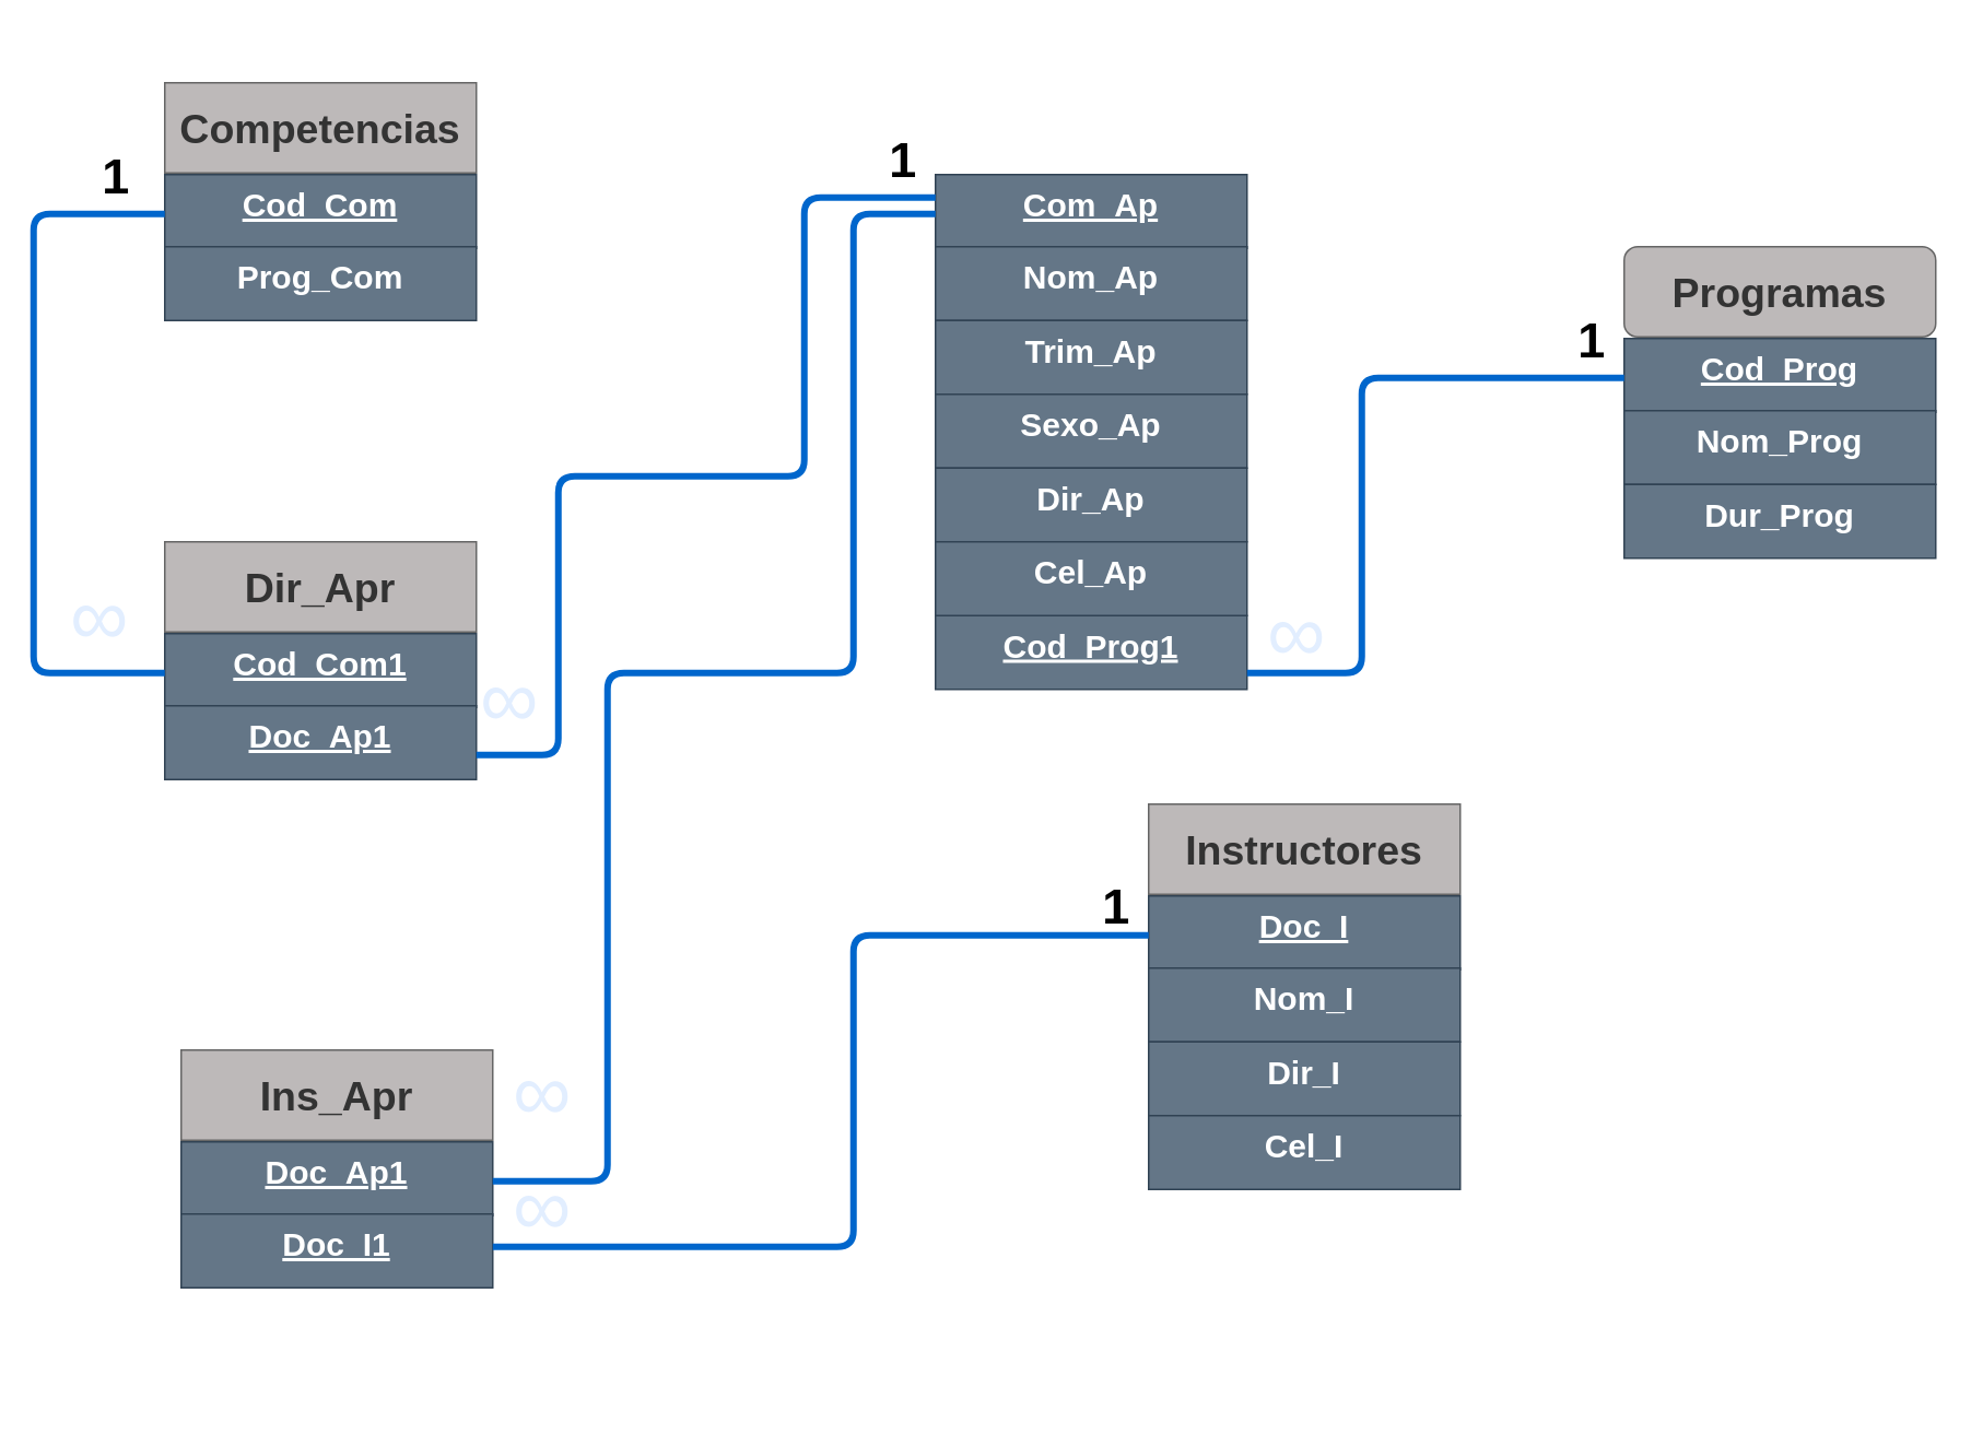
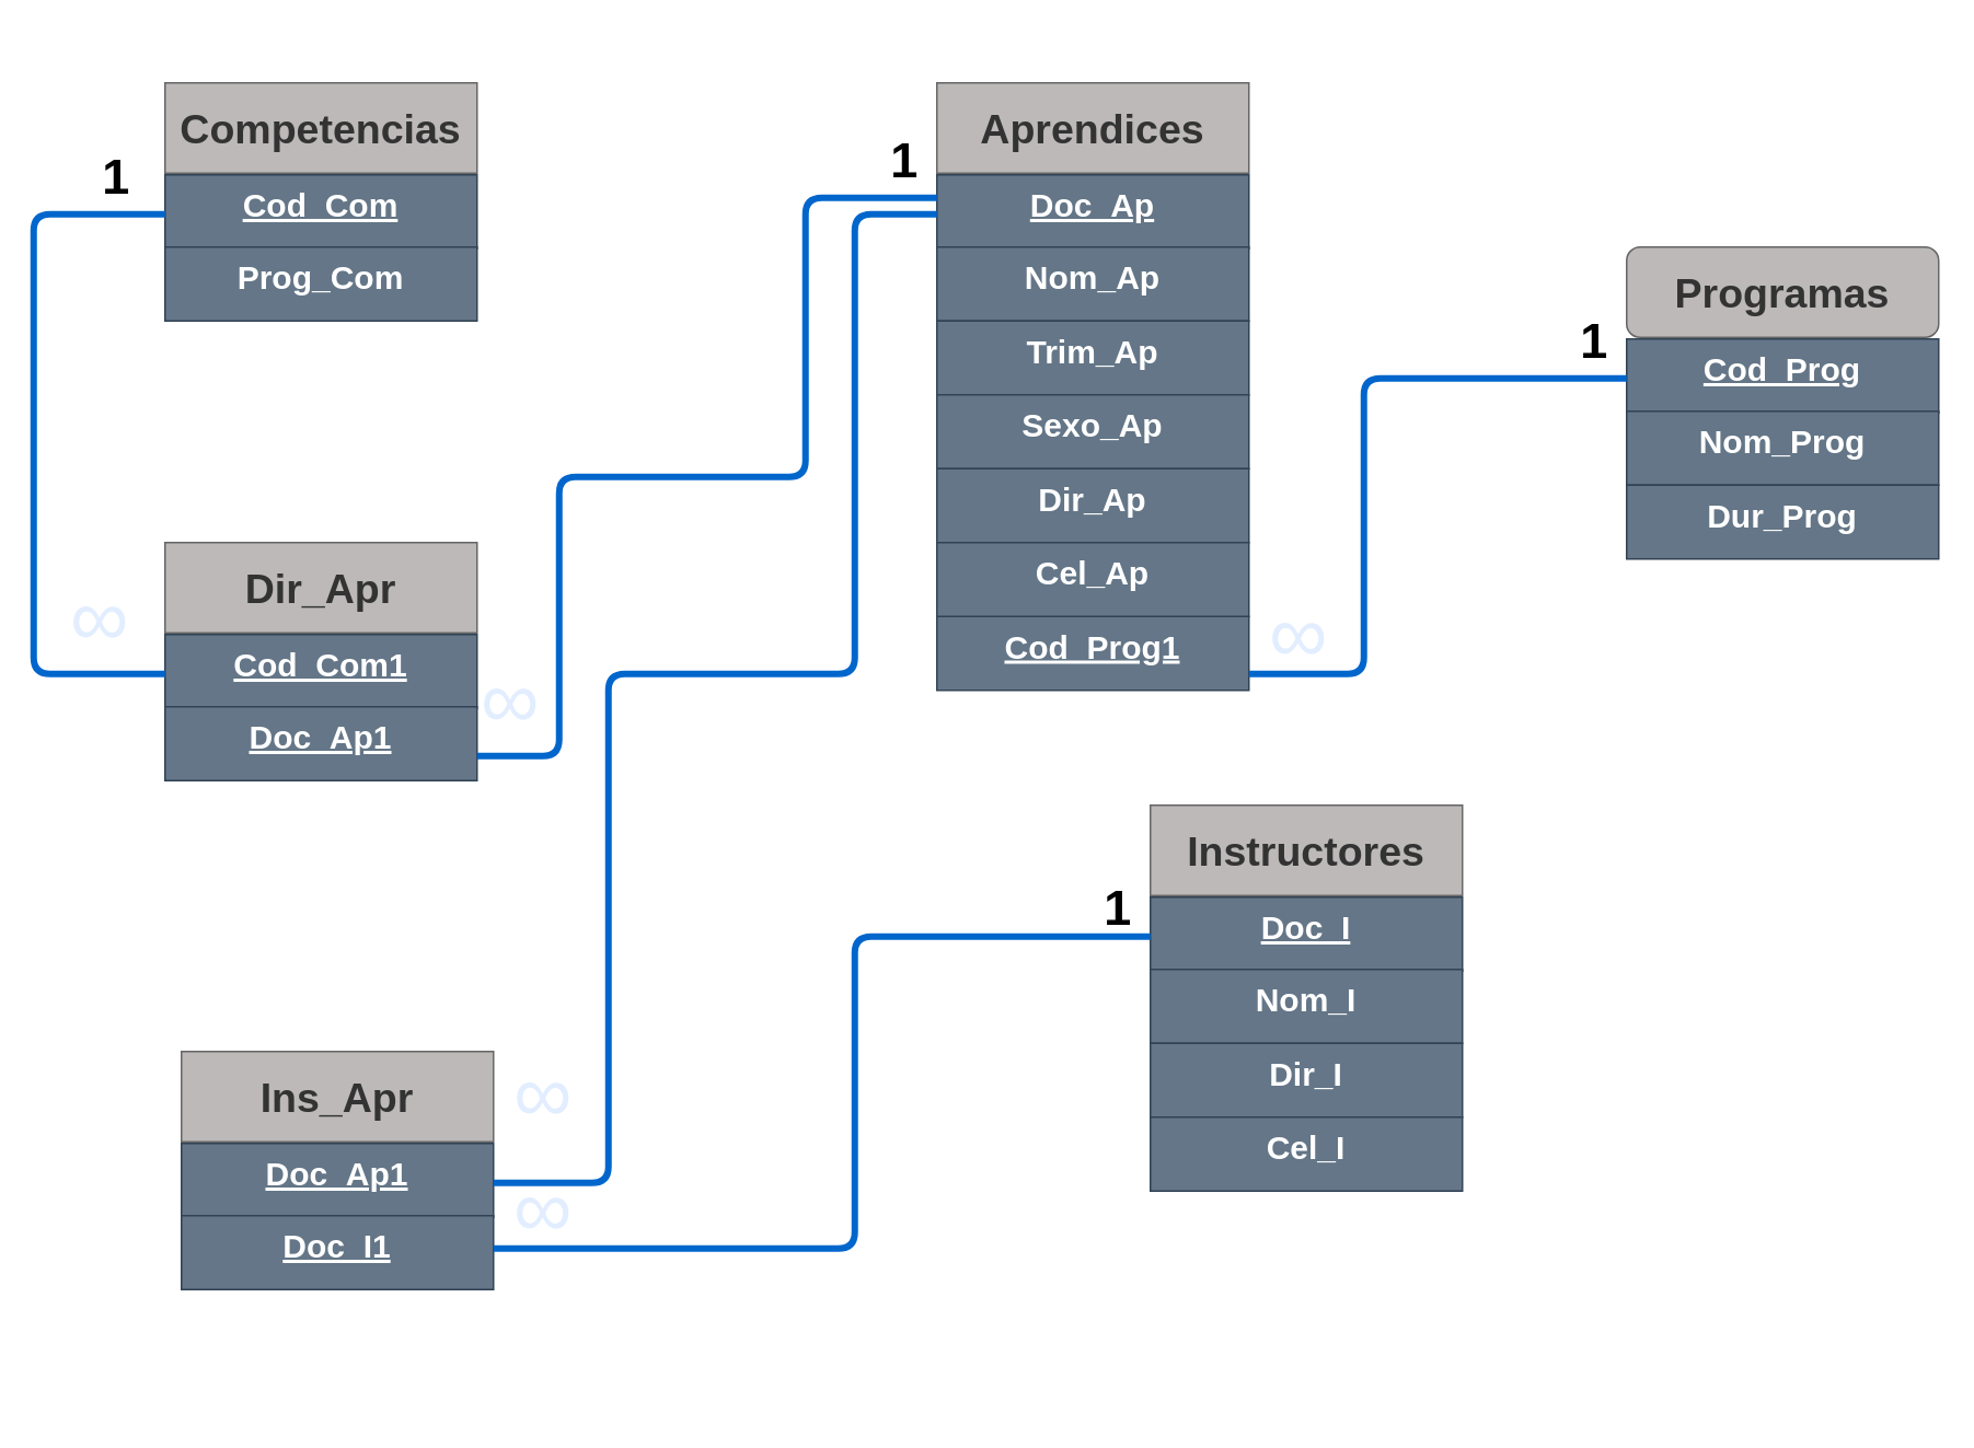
  <mxCell id="0" />
  <mxCell id="1" parent="0" />
  <mxCell id="2" value="" style="group" vertex="1" connectable="0" parent="1"><mxGeometry x="100" y="50" width="190" height="145" as="geometry" /></mxCell>
  <mxCell id="3" value="Cod_Com" style="group;fillColor=#647687;fontColor=#ffffff;strokeColor=#314354;container=0;fontStyle=5;fontSize=20;" vertex="1" connectable="0" parent="2"><mxGeometry y="56" width="190" height="45" as="geometry" /></mxCell>
  <mxCell id="4" value="&lt;h1&gt;&lt;font style=&quot;font-size: 25px;&quot;&gt;Competencias&lt;/font&gt;&lt;/h1&gt;" style="rounded=0;whiteSpace=wrap;html=1;container=0;fillColor=#BDB9B9;strokeColor=#666666;fontColor=#333333;" vertex="1" parent="2"><mxGeometry width="190" height="55" as="geometry" /></mxCell>
  <mxCell id="5" value="Prog_Com" style="group;fillColor=#647687;fontColor=#ffffff;strokeColor=#314354;container=0;fontStyle=1;fontSize=20;" vertex="1" connectable="0" parent="2"><mxGeometry y="100" width="190" height="45" as="geometry" /></mxCell>
  <mxCell id="6" value="" style="group" vertex="1" connectable="0" parent="1"><mxGeometry x="100" y="330" width="190" height="145" as="geometry" /></mxCell>
  <mxCell id="7" value="Cod_Com1" style="group;fillColor=#647687;fontColor=#ffffff;strokeColor=#314354;container=0;fontStyle=5;fontSize=20;" vertex="1" connectable="0" parent="6"><mxGeometry y="56" width="190" height="45" as="geometry" /></mxCell>
  <mxCell id="8" value="&lt;h1&gt;&lt;font style=&quot;font-size: 25px;&quot;&gt;Dir_Apr&lt;/font&gt;&lt;/h1&gt;" style="rounded=0;whiteSpace=wrap;html=1;container=0;fillColor=#BDB9B9;strokeColor=#666666;fontColor=#333333;" vertex="1" parent="6"><mxGeometry width="190" height="55" as="geometry" /></mxCell>
  <mxCell id="9" value="Doc_Ap1" style="group;fillColor=#647687;fontColor=#ffffff;strokeColor=#314354;container=0;fontStyle=5;fontSize=20;" vertex="1" connectable="0" parent="6"><mxGeometry y="100" width="190" height="45" as="geometry" /></mxCell>
  <mxCell id="10" value="" style="group" vertex="1" connectable="0" parent="1"><mxGeometry x="570" y="50" width="190" height="370" as="geometry" /></mxCell>
  <mxCell id="11" value="" style="group" vertex="1" connectable="0" parent="10"><mxGeometry width="190" height="145" as="geometry" /></mxCell>
- <mxCell id="12" value="Com_Ap" style="group;fillColor=#647687;fontColor=#ffffff;strokeColor=#314354;container=0;fontStyle=5;fontSize=20;" vertex="1" connectable="0" parent="11"><mxGeometry y="56" width="190" height="45" as="geometry" /></mxCell>
+ <mxCell id="12" value="Doc_Ap" style="group;fillColor=#647687;fontColor=#ffffff;strokeColor=#314354;container=0;fontStyle=5;fontSize=20;" vertex="1" connectable="0" parent="11"><mxGeometry y="56" width="190" height="45" as="geometry" /></mxCell>
+ <mxCell id="13" value="&lt;h1&gt;&lt;font style=&quot;font-size: 25px;&quot;&gt;Aprendices&lt;/font&gt;&lt;/h1&gt;" style="rounded=0;whiteSpace=wrap;html=1;container=0;fillColor=#BDB9B9;strokeColor=#666666;fontColor=#333333;" vertex="1" parent="11"><mxGeometry width="190" height="55" as="geometry" /></mxCell>
  <mxCell id="14" value="Nom_Ap" style="group;fillColor=#647687;fontColor=#ffffff;strokeColor=#314354;container=0;fontStyle=1;fontSize=20;" vertex="1" connectable="0" parent="11"><mxGeometry y="100" width="190" height="45" as="geometry" /></mxCell>
  <mxCell id="15" value="Trim_Ap" style="group;fillColor=#647687;fontColor=#ffffff;strokeColor=#314354;container=0;fontStyle=1;fontSize=20;" vertex="1" connectable="0" parent="10"><mxGeometry y="145" width="190" height="45" as="geometry" /></mxCell>
  <mxCell id="16" value="Sexo_Ap" style="group;fillColor=#647687;fontColor=#ffffff;strokeColor=#314354;container=0;fontStyle=1;fontSize=20;" vertex="1" connectable="0" parent="10"><mxGeometry y="190" width="190" height="45" as="geometry" /></mxCell>
  <mxCell id="17" value="Dir_Ap" style="group;fillColor=#647687;fontColor=#ffffff;strokeColor=#314354;container=0;fontStyle=1;fontSize=20;" vertex="1" connectable="0" parent="10"><mxGeometry y="235" width="190" height="45" as="geometry" /></mxCell>
  <mxCell id="18" value="Cod_Prog1" style="group;fillColor=#647687;fontColor=#ffffff;strokeColor=#314354;container=0;fontStyle=5;fontSize=20;" vertex="1" connectable="0" parent="10"><mxGeometry y="325" width="190" height="45" as="geometry" /></mxCell>
  <mxCell id="19" value="Cel_Ap" style="group;fillColor=#647687;fontColor=#ffffff;strokeColor=#314354;container=0;fontStyle=1;fontSize=20;" vertex="1" connectable="0" parent="10"><mxGeometry y="280" width="190" height="45" as="geometry" /></mxCell>
  <mxCell id="20" value="" style="group" vertex="1" connectable="0" parent="1"><mxGeometry x="990" y="150" width="190" height="190" as="geometry" /></mxCell>
  <mxCell id="21" value="" style="group" vertex="1" connectable="0" parent="20"><mxGeometry width="190" height="145" as="geometry" /></mxCell>
  <mxCell id="22" value="Cod_Prog" style="group;fillColor=#647687;fontColor=#ffffff;strokeColor=#314354;container=0;fontStyle=5;fontSize=20;" vertex="1" connectable="0" parent="21"><mxGeometry y="56" width="190" height="45" as="geometry" /></mxCell>
  <mxCell id="23" value="&lt;h1&gt;&lt;font style=&quot;font-size: 25px;&quot;&gt;Programas&lt;/font&gt;&lt;/h1&gt;" style="whiteSpace=wrap;html=1;container=0;fillColor=#BDB9B9;strokeColor=#666666;fontColor=#333333;rounded=1;" vertex="1" parent="21"><mxGeometry width="190" height="55" as="geometry" /></mxCell>
  <mxCell id="24" value="Nom_Prog" style="group;fillColor=#647687;fontColor=#ffffff;strokeColor=#314354;container=0;fontStyle=1;fontSize=20;" vertex="1" connectable="0" parent="21"><mxGeometry y="100" width="190" height="45" as="geometry" /></mxCell>
  <mxCell id="25" value="Dur_Prog" style="group;fillColor=#647687;fontColor=#ffffff;strokeColor=#314354;container=0;fontStyle=1;fontSize=20;" vertex="1" connectable="0" parent="20"><mxGeometry y="145" width="190" height="45" as="geometry" /></mxCell>
  <mxCell id="26" value="" style="group" vertex="1" connectable="0" parent="1"><mxGeometry x="110" y="640" width="190" height="145" as="geometry" /></mxCell>
  <mxCell id="27" value="Doc_Ap1" style="group;fillColor=#647687;fontColor=#ffffff;strokeColor=#314354;container=0;fontStyle=5;fontSize=20;" vertex="1" connectable="0" parent="26"><mxGeometry y="56" width="190" height="45" as="geometry" /></mxCell>
  <mxCell id="28" value="&lt;h1&gt;&lt;font style=&quot;font-size: 25px;&quot;&gt;Ins_Apr&lt;/font&gt;&lt;/h1&gt;" style="rounded=0;whiteSpace=wrap;html=1;container=0;fillColor=#BDB9B9;strokeColor=#666666;fontColor=#333333;" vertex="1" parent="26"><mxGeometry width="190" height="55" as="geometry" /></mxCell>
  <mxCell id="29" value="Doc_I1" style="group;fillColor=#647687;fontColor=#ffffff;strokeColor=#314354;container=0;fontStyle=5;fontSize=20;" vertex="1" connectable="0" parent="26"><mxGeometry y="100" width="190" height="45" as="geometry" /></mxCell>
  <mxCell id="30" value="" style="group" vertex="1" connectable="0" parent="1"><mxGeometry x="700" y="490" width="190" height="370" as="geometry" /></mxCell>
  <mxCell id="31" value="" style="group" vertex="1" connectable="0" parent="30"><mxGeometry width="190" height="145" as="geometry" /></mxCell>
  <mxCell id="32" value="Doc_I" style="group;fillColor=#647687;fontColor=#ffffff;strokeColor=#314354;container=0;fontStyle=5;fontSize=20;" vertex="1" connectable="0" parent="31"><mxGeometry y="56" width="190" height="45" as="geometry" /></mxCell>
  <mxCell id="33" value="&lt;h1&gt;&lt;font style=&quot;font-size: 25px;&quot;&gt;Instructores&lt;/font&gt;&lt;/h1&gt;" style="rounded=0;whiteSpace=wrap;html=1;container=0;fillColor=#BDB9B9;strokeColor=#666666;fontColor=#333333;" vertex="1" parent="31"><mxGeometry width="190" height="55" as="geometry" /></mxCell>
  <mxCell id="34" value="Nom_I" style="group;fillColor=#647687;fontColor=#ffffff;strokeColor=#314354;container=0;fontStyle=1;fontSize=20;" vertex="1" connectable="0" parent="31"><mxGeometry y="100" width="190" height="45" as="geometry" /></mxCell>
  <mxCell id="35" value="Dir_I" style="group;fillColor=#647687;fontColor=#ffffff;strokeColor=#314354;container=0;fontStyle=1;fontSize=20;" vertex="1" connectable="0" parent="30"><mxGeometry y="145" width="190" height="45" as="geometry" /></mxCell>
  <mxCell id="36" value="Cel_I" style="group;fillColor=#647687;fontColor=#ffffff;strokeColor=#314354;container=0;fontStyle=1;fontSize=20;" vertex="1" connectable="0" parent="30"><mxGeometry y="190" width="190" height="45" as="geometry" /></mxCell>
  <mxCell id="37" value="" style="endArrow=none;html=1;fontSize=25;strokeWidth=4;strokeColor=#0066CC;" edge="1" parent="1"><mxGeometry width="50" height="50" relative="1" as="geometry"><mxPoint x="100" y="410" as="sourcePoint" /><mxPoint x="100" y="130" as="targetPoint" /><Array as="points"><mxPoint x="20" y="410" /><mxPoint x="20" y="130" /></Array></mxGeometry></mxCell>
  <mxCell id="38" value="" style="endArrow=none;html=1;fontSize=25;strokeWidth=4;strokeColor=#0066CC;" edge="1" parent="1"><mxGeometry width="50" height="50" relative="1" as="geometry"><mxPoint x="290" y="460" as="sourcePoint" /><mxPoint x="570" y="120" as="targetPoint" /><Array as="points"><mxPoint x="340" y="460" /><mxPoint x="340" y="290" /><mxPoint x="490" y="290" /><mxPoint x="490" y="120" /></Array></mxGeometry></mxCell>
  <mxCell id="39" value="" style="endArrow=none;html=1;fontSize=25;strokeWidth=4;strokeColor=#0066CC;" edge="1" parent="1"><mxGeometry width="50" height="50" relative="1" as="geometry"><mxPoint x="760" y="410" as="sourcePoint" /><mxPoint x="990" y="230" as="targetPoint" /><Array as="points"><mxPoint x="830" y="410" /><mxPoint x="830" y="230" /></Array></mxGeometry></mxCell>
  <mxCell id="40" value="" style="endArrow=none;html=1;fontSize=25;strokeWidth=4;strokeColor=#0066CC;" edge="1" parent="1"><mxGeometry width="50" height="50" relative="1" as="geometry"><mxPoint x="300" y="720" as="sourcePoint" /><mxPoint x="570" y="130" as="targetPoint" /><Array as="points"><mxPoint x="370" y="720" /><mxPoint x="370" y="410" /><mxPoint x="520" y="410" /><mxPoint x="520" y="130" /></Array></mxGeometry></mxCell>
  <mxCell id="41" value="" style="endArrow=none;html=1;fontSize=25;strokeWidth=4;strokeColor=#0066CC;" edge="1" parent="1"><mxGeometry width="50" height="50" relative="1" as="geometry"><mxPoint x="300" y="760" as="sourcePoint" /><mxPoint x="700" y="570" as="targetPoint" /><Array as="points"><mxPoint x="520" y="760" /><mxPoint x="520" y="570" /></Array></mxGeometry></mxCell>
  <mxCell id="42" value="&lt;h1&gt;&lt;font style=&quot;font-size: 30px;&quot;&gt;1&lt;/font&gt;&lt;/h1&gt;" style="text;html=1;align=center;verticalAlign=middle;resizable=0;points=[];autosize=1;strokeColor=none;fillColor=none;fontSize=25;" vertex="1" parent="1"><mxGeometry x="50" y="30" width="40" height="140" as="geometry" /></mxCell>
  <mxCell id="43" value="&lt;span style=&quot;color: rgb(226, 238, 255); font-family: &amp;quot;Google Sans&amp;quot;, arial, sans-serif; text-align: left;&quot;&gt;∞&lt;/span&gt;" style="text;html=1;align=center;verticalAlign=middle;resizable=0;points=[];autosize=1;strokeColor=none;fillColor=none;fontSize=50;" vertex="1" parent="1"><mxGeometry x="30" y="340" width="60" height="70" as="geometry" /></mxCell>
  <mxCell id="44" value="&lt;span style=&quot;color: rgb(226, 238, 255); font-family: &amp;quot;Google Sans&amp;quot;, arial, sans-serif; text-align: left;&quot;&gt;∞&lt;/span&gt;" style="text;html=1;align=center;verticalAlign=middle;resizable=0;points=[];autosize=1;strokeColor=none;fillColor=none;fontSize=50;" vertex="1" parent="1"><mxGeometry x="280" y="390" width="60" height="70" as="geometry" /></mxCell>
  <mxCell id="45" value="&lt;span style=&quot;color: rgb(226, 238, 255); font-family: &amp;quot;Google Sans&amp;quot;, arial, sans-serif; text-align: left;&quot;&gt;∞&lt;/span&gt;" style="text;html=1;align=center;verticalAlign=middle;resizable=0;points=[];autosize=1;strokeColor=none;fillColor=none;fontSize=50;" vertex="1" parent="1"><mxGeometry x="300" y="630" width="60" height="70" as="geometry" /></mxCell>
  <mxCell id="46" value="&lt;span style=&quot;color: rgb(226, 238, 255); font-family: &amp;quot;Google Sans&amp;quot;, arial, sans-serif; text-align: left;&quot;&gt;∞&lt;/span&gt;" style="text;html=1;align=center;verticalAlign=middle;resizable=0;points=[];autosize=1;strokeColor=none;fillColor=none;fontSize=50;" vertex="1" parent="1"><mxGeometry x="300" y="700" width="60" height="70" as="geometry" /></mxCell>
  <mxCell id="47" value="&lt;span style=&quot;color: rgb(226, 238, 255); font-family: &amp;quot;Google Sans&amp;quot;, arial, sans-serif; text-align: left;&quot;&gt;∞&lt;/span&gt;" style="text;html=1;align=center;verticalAlign=middle;resizable=0;points=[];autosize=1;strokeColor=none;fillColor=none;fontSize=50;" vertex="1" parent="1"><mxGeometry x="760" y="350" width="60" height="70" as="geometry" /></mxCell>
  <mxCell id="48" value="&lt;h1&gt;&lt;font style=&quot;font-size: 30px;&quot;&gt;1&lt;/font&gt;&lt;/h1&gt;" style="text;html=1;align=center;verticalAlign=middle;resizable=0;points=[];autosize=1;strokeColor=none;fillColor=none;fontSize=25;" vertex="1" parent="1"><mxGeometry x="530" y="20" width="40" height="140" as="geometry" /></mxCell>
  <mxCell id="49" value="&lt;h1&gt;&lt;font style=&quot;font-size: 30px;&quot;&gt;1&lt;/font&gt;&lt;/h1&gt;" style="text;html=1;align=center;verticalAlign=middle;resizable=0;points=[];autosize=1;strokeColor=none;fillColor=none;fontSize=25;" vertex="1" parent="1"><mxGeometry x="950" y="130" width="40" height="140" as="geometry" /></mxCell>
  <mxCell id="50" value="&lt;h1&gt;&lt;font style=&quot;font-size: 30px;&quot;&gt;1&lt;/font&gt;&lt;/h1&gt;" style="text;html=1;align=center;verticalAlign=middle;resizable=0;points=[];autosize=1;strokeColor=none;fillColor=none;fontSize=25;" vertex="1" parent="1"><mxGeometry x="660" y="475" width="40" height="140" as="geometry" /></mxCell>
